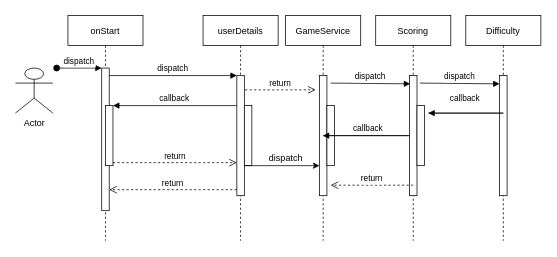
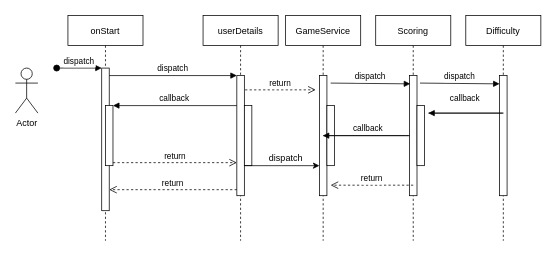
  <mxCell id="0" />
  <mxCell id="1" parent="0" />
  <mxCell id="2" value="onStart" style="shape=umlLifeline;perimeter=lifelinePerimeter;container=1;collapsible=0;recursiveResize=0;rounded=0;shadow=0;strokeWidth=1;" parent="1" vertex="1"><mxGeometry x="90" y="20" width="100" height="300" as="geometry" /></mxCell>
  <mxCell id="3" value="" style="points=[];perimeter=orthogonalPerimeter;rounded=0;shadow=0;strokeWidth=1;" parent="2" vertex="1"><mxGeometry x="45" y="70" width="10" height="190" as="geometry" /></mxCell>
  <mxCell id="4" value="dispatch" style="verticalAlign=bottom;startArrow=oval;endArrow=block;startSize=8;shadow=0;strokeWidth=1;" parent="2" target="3" edge="1"><mxGeometry relative="1" as="geometry"><mxPoint x="-15" y="70" as="sourcePoint" /></mxGeometry></mxCell>
  <mxCell id="5" value="" style="points=[];perimeter=orthogonalPerimeter;rounded=0;shadow=0;strokeWidth=1;" parent="2" vertex="1"><mxGeometry x="50" y="120" width="10" height="80" as="geometry" /></mxCell>
  <mxCell id="6" value="userDetails" style="shape=umlLifeline;perimeter=lifelinePerimeter;container=1;collapsible=0;recursiveResize=0;rounded=0;shadow=0;strokeWidth=1;" parent="1" vertex="1"><mxGeometry x="270" y="20" width="100" height="300" as="geometry" /></mxCell>
  <mxCell id="7" value="" style="points=[];perimeter=orthogonalPerimeter;rounded=0;shadow=0;strokeWidth=1;" parent="6" vertex="1"><mxGeometry x="45" y="80" width="10" height="160" as="geometry" /></mxCell>
  <mxCell id="8" value="" style="points=[];perimeter=orthogonalPerimeter;rounded=0;shadow=0;strokeWidth=1;" vertex="1" parent="6"><mxGeometry x="55" y="120" width="10" height="80" as="geometry" /></mxCell>
  <mxCell id="9" value="return" style="verticalAlign=bottom;endArrow=open;dashed=1;endSize=8;exitX=0;exitY=0.95;shadow=0;strokeWidth=1;" parent="1" source="7" target="3" edge="1"><mxGeometry relative="1" as="geometry"><mxPoint x="245" y="176" as="targetPoint" /></mxGeometry></mxCell>
  <mxCell id="10" value="dispatch" style="verticalAlign=bottom;endArrow=block;entryX=0;entryY=0;shadow=0;strokeWidth=1;" parent="1" source="3" target="7" edge="1"><mxGeometry relative="1" as="geometry"><mxPoint x="245" y="100" as="sourcePoint" /></mxGeometry></mxCell>
  <mxCell id="11" value="callback" style="verticalAlign=bottom;endArrow=block;entryX=1;entryY=0;shadow=0;strokeWidth=1;" parent="1" source="7" target="5" edge="1"><mxGeometry relative="1" as="geometry"><mxPoint x="210" y="140" as="sourcePoint" /></mxGeometry></mxCell>
  <mxCell id="12" value="return" style="verticalAlign=bottom;endArrow=open;dashed=1;endSize=8;exitX=1;exitY=0.95;shadow=0;strokeWidth=1;" parent="1" source="5" target="7" edge="1"><mxGeometry relative="1" as="geometry"><mxPoint x="210" y="197" as="targetPoint" /></mxGeometry></mxCell>
- <mxCell id="13" value="Actor" style="shape=umlActor;verticalLabelPosition=bottom;verticalAlign=top;html=1;outlineConnect=0;" vertex="1" parent="1"><mxGeometry x="20" y="90" width="50" height="60" as="geometry" /></mxCell>
+ <mxCell id="13" value="Actor" style="shape=umlActor;verticalLabelPosition=bottom;verticalAlign=top;html=1;outlineConnect=0;" vertex="1" parent="1"><mxGeometry x="20" y="90" width="30" height="60" as="geometry" /></mxCell>
  <mxCell id="14" value="GameService" style="shape=umlLifeline;perimeter=lifelinePerimeter;container=1;collapsible=0;recursiveResize=0;rounded=0;shadow=0;strokeWidth=1;" vertex="1" parent="1"><mxGeometry x="380" y="20" width="100" height="300" as="geometry" /></mxCell>
  <mxCell id="15" value="" style="points=[];perimeter=orthogonalPerimeter;rounded=0;shadow=0;strokeWidth=1;" vertex="1" parent="14"><mxGeometry x="45" y="80" width="10" height="160" as="geometry" /></mxCell>
  <mxCell id="16" value="dispatch" style="text;html=1;resizable=0;autosize=1;align=center;verticalAlign=middle;points=[];fillColor=none;strokeColor=none;rounded=0;" vertex="1" parent="14"><mxGeometry x="-30" y="180" width="60" height="20" as="geometry" /></mxCell>
  <mxCell id="17" value="" style="points=[];perimeter=orthogonalPerimeter;rounded=0;shadow=0;strokeWidth=1;" vertex="1" parent="14"><mxGeometry x="55" y="120" width="10" height="80" as="geometry" /></mxCell>
  <mxCell id="18" value="" style="edgeStyle=orthogonalEdgeStyle;rounded=0;orthogonalLoop=1;jettySize=auto;html=1;" edge="1" parent="1" source="7" target="15"><mxGeometry relative="1" as="geometry"><Array as="points"><mxPoint x="375" y="220" /><mxPoint x="375" y="220" /></Array></mxGeometry></mxCell>
  <mxCell id="19" value="Scoring" style="shape=umlLifeline;perimeter=lifelinePerimeter;container=1;collapsible=0;recursiveResize=0;rounded=0;shadow=0;strokeWidth=1;" vertex="1" parent="1"><mxGeometry x="500" y="20" width="100" height="300" as="geometry" /></mxCell>
  <mxCell id="20" value="" style="points=[];perimeter=orthogonalPerimeter;rounded=0;shadow=0;strokeWidth=1;" vertex="1" parent="19"><mxGeometry x="45" y="80" width="10" height="160" as="geometry" /></mxCell>
  <mxCell id="21" value="dispatch" style="verticalAlign=bottom;endArrow=block;shadow=0;strokeWidth=1;entryX=0.1;entryY=0.069;entryDx=0;entryDy=0;entryPerimeter=0;" edge="1" parent="19" target="20"><mxGeometry relative="1" as="geometry"><mxPoint x="-60" y="90" as="sourcePoint" /><mxPoint x="40" y="90" as="targetPoint" /></mxGeometry></mxCell>
  <mxCell id="22" value="" style="points=[];perimeter=orthogonalPerimeter;rounded=0;shadow=0;strokeWidth=1;" vertex="1" parent="19"><mxGeometry x="55" y="120" width="10" height="80" as="geometry" /></mxCell>
  <mxCell id="23" value="return" style="verticalAlign=bottom;endArrow=open;dashed=1;endSize=8;shadow=0;strokeWidth=1;" edge="1" parent="19"><mxGeometry relative="1" as="geometry"><mxPoint x="-60" y="226" as="targetPoint" /><mxPoint x="50" y="226" as="sourcePoint" /></mxGeometry></mxCell>
  <mxCell id="24" value="Difficulty" style="shape=umlLifeline;perimeter=lifelinePerimeter;container=1;collapsible=0;recursiveResize=0;rounded=0;shadow=0;strokeWidth=1;" vertex="1" parent="1"><mxGeometry x="620" y="20" width="100" height="300" as="geometry" /></mxCell>
  <mxCell id="25" value="" style="points=[];perimeter=orthogonalPerimeter;rounded=0;shadow=0;strokeWidth=1;" vertex="1" parent="24"><mxGeometry x="45" y="80" width="10" height="160" as="geometry" /></mxCell>
  <mxCell id="26" value="dispatch" style="verticalAlign=bottom;endArrow=block;shadow=0;strokeWidth=1;entryX=0.1;entryY=0.069;entryDx=0;entryDy=0;entryPerimeter=0;" edge="1" parent="24"><mxGeometry relative="1" as="geometry"><mxPoint x="-61" y="90" as="sourcePoint" /><mxPoint x="45" y="91.04" as="targetPoint" /></mxGeometry></mxCell>
  <mxCell id="27" value="callback" style="verticalAlign=bottom;endArrow=block;shadow=0;strokeWidth=1;" edge="1" parent="24"><mxGeometry x="0.538" y="-10" relative="1" as="geometry"><mxPoint x="-50" y="130" as="sourcePoint" /><mxPoint x="-50" y="130" as="targetPoint" /><Array as="points"><mxPoint x="55" y="130" /></Array><mxPoint as="offset" /></mxGeometry></mxCell>
  <mxCell id="28" value="callback" style="verticalAlign=bottom;endArrow=block;shadow=0;strokeWidth=1;" edge="1" parent="1" target="14"><mxGeometry x="0.497" relative="1" as="geometry"><mxPoint x="430" y="180" as="sourcePoint" /><Array as="points"><mxPoint x="550" y="180" /></Array><mxPoint as="offset" /></mxGeometry></mxCell>
  <mxCell id="29" value="return" style="verticalAlign=bottom;endArrow=open;dashed=1;endSize=8;exitX=1.1;exitY=0.119;shadow=0;strokeWidth=1;exitDx=0;exitDy=0;exitPerimeter=0;" edge="1" parent="1" source="7"><mxGeometry relative="1" as="geometry"><mxPoint x="420" y="119" as="targetPoint" /><mxPoint x="395" y="210" as="sourcePoint" /></mxGeometry></mxCell>
